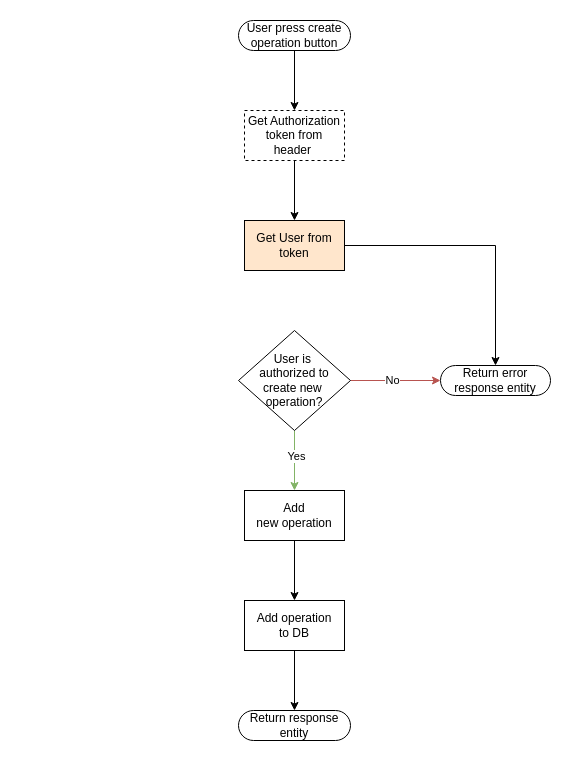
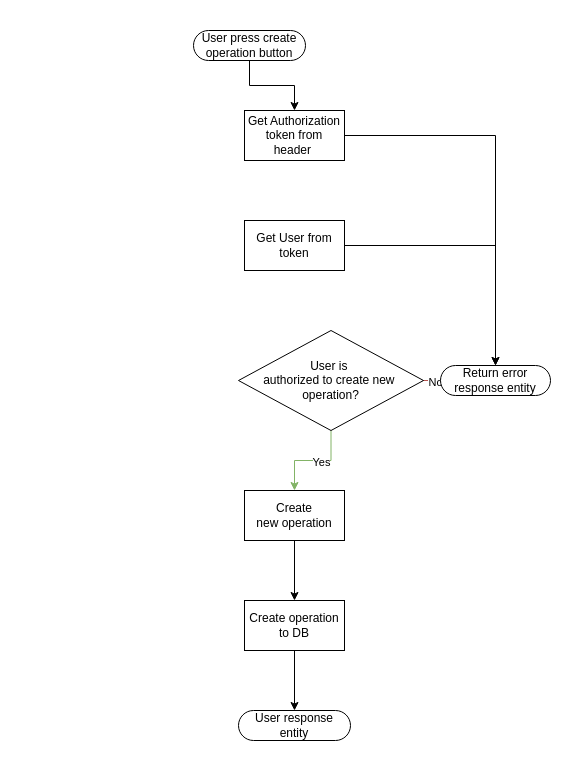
  <mxCell id="0" />
  <mxCell id="1" parent="0" />
  <mxCell id="2" style="edgeStyle=orthogonalEdgeStyle;rounded=0;orthogonalLoop=1;jettySize=auto;html=1;entryX=0.5;entryY=0.5;entryDx=0;entryDy=-15;entryPerimeter=0;" parent="1" edge="1"><mxGeometry relative="1" as="geometry"><mxPoint x="294" y="510" as="targetPoint" /></mxGeometry></mxCell>
  <mxCell id="3" style="edgeStyle=orthogonalEdgeStyle;rounded=0;orthogonalLoop=1;jettySize=auto;html=1;" parent="1" edge="1"><mxGeometry relative="1" as="geometry"><mxPoint x="20" y="690" as="sourcePoint" /></mxGeometry></mxCell>
  <mxCell id="4" style="edgeStyle=orthogonalEdgeStyle;rounded=0;orthogonalLoop=1;jettySize=auto;html=1;" edge="1" parent="1" source="5" target="12"><mxGeometry relative="1" as="geometry" /></mxCell>
- <mxCell id="5" value="User press create operation button" style="html=1;dashed=0;whiteSpace=wrap;shape=mxgraph.dfd.start" vertex="1" parent="1"><mxGeometry x="238" y="20" width="112" height="30" as="geometry" /></mxCell>
+ <mxCell id="5" value="User press create operation button" style="html=1;dashed=0;whiteSpace=wrap;shape=mxgraph.dfd.start" vertex="1" parent="1"><mxGeometry x="193" y="30" width="112" height="30" as="geometry" /></mxCell>
  <mxCell id="6" style="edgeStyle=orthogonalEdgeStyle;rounded=0;orthogonalLoop=1;jettySize=auto;html=1;" edge="1" parent="1" source="7" target="9"><mxGeometry relative="1" as="geometry" /></mxCell>
- <mxCell id="7" value="Add new&amp;nbsp;operation" style="html=1;dashed=0;whiteSpace=wrap;" vertex="1" parent="1"><mxGeometry x="244" y="490" width="100" height="50" as="geometry" /></mxCell>
+ <mxCell id="7" value="Create new&amp;nbsp;operation" style="html=1;dashed=0;whiteSpace=wrap;" vertex="1" parent="1"><mxGeometry x="244" y="490" width="100" height="50" as="geometry" /></mxCell>
  <mxCell id="8" style="edgeStyle=orthogonalEdgeStyle;rounded=0;orthogonalLoop=1;jettySize=auto;html=1;" edge="1" parent="1" source="9" target="10"><mxGeometry relative="1" as="geometry" /></mxCell>
- <mxCell id="9" value="&lt;div&gt;Add&amp;nbsp;operation&lt;/div&gt;&lt;div&gt;to DB&lt;/div&gt;" style="html=1;dashed=0;whiteSpace=wrap;" vertex="1" parent="1"><mxGeometry x="244" y="600" width="100" height="50" as="geometry" /></mxCell>
- <mxCell id="10" value="Return response entity" style="html=1;dashed=0;whiteSpace=wrap;shape=mxgraph.dfd.start" vertex="1" parent="1"><mxGeometry x="238" y="710" width="112" height="30" as="geometry" /></mxCell>
- <mxCell id="11" style="edgeStyle=orthogonalEdgeStyle;rounded=0;orthogonalLoop=1;jettySize=auto;html=1;" edge="1" parent="1" source="12" target="19"><mxGeometry relative="1" as="geometry" /></mxCell>
- <mxCell id="12" value="Get Authorization token from header&amp;nbsp;" style="html=1;dashed=1;whiteSpace=wrap;" vertex="1" parent="1"><mxGeometry x="244" y="110" width="100" height="50" as="geometry" /></mxCell>
+ <mxCell id="9" value="&lt;div&gt;Create&amp;nbsp;operation&lt;/div&gt;&lt;div&gt;to DB&lt;/div&gt;" style="html=1;dashed=0;whiteSpace=wrap;" vertex="1" parent="1"><mxGeometry x="244" y="600" width="100" height="50" as="geometry" /></mxCell>
+ <mxCell id="10" value="User response entity" style="html=1;dashed=0;whiteSpace=wrap;shape=mxgraph.dfd.start" vertex="1" parent="1"><mxGeometry x="238" y="710" width="112" height="30" as="geometry" /></mxCell>
+ <mxCell id="11" style="edgeStyle=orthogonalEdgeStyle;rounded=0;orthogonalLoop=1;jettySize=auto;html=1;" edge="1" parent="1" source="12" target="20"><mxGeometry relative="1" as="geometry" /></mxCell>
+ <mxCell id="12" value="Get Authorization token from header&amp;nbsp;" style="html=1;dashed=0;whiteSpace=wrap;" vertex="1" parent="1"><mxGeometry x="244" y="110" width="100" height="50" as="geometry" /></mxCell>
  <mxCell id="13" style="edgeStyle=orthogonalEdgeStyle;rounded=0;orthogonalLoop=1;jettySize=auto;html=1;fillColor=#d5e8d4;strokeColor=#82b366;" edge="1" parent="1" source="17" target="7"><mxGeometry relative="1" as="geometry" /></mxCell>
  <mxCell id="14" value="Yes" style="edgeLabel;html=1;align=center;verticalAlign=middle;resizable=0;points=[];" vertex="1" connectable="0" parent="13"><mxGeometry x="-0.172" y="1" relative="1" as="geometry"><mxPoint as="offset" /></mxGeometry></mxCell>
  <mxCell id="15" style="edgeStyle=orthogonalEdgeStyle;rounded=0;orthogonalLoop=1;jettySize=auto;html=1;fillColor=#f8cecc;strokeColor=#b85450;" edge="1" parent="1" source="17" target="20"><mxGeometry relative="1" as="geometry" /></mxCell>
  <mxCell id="16" value="No" style="edgeLabel;html=1;align=center;verticalAlign=middle;resizable=0;points=[];" vertex="1" connectable="0" parent="15"><mxGeometry x="-0.082" y="1" relative="1" as="geometry"><mxPoint as="offset" /></mxGeometry></mxCell>
- <mxCell id="17" value="&lt;div&gt;User&amp;nbsp;is&amp;nbsp;&lt;/div&gt;&lt;div&gt;authorized to create&amp;nbsp;new&amp;nbsp;&lt;/div&gt;&lt;div&gt;operation?&lt;/div&gt;" style="shape=rhombus;html=1;dashed=0;whiteSpace=wrap;perimeter=rhombusPerimeter;" vertex="1" parent="1"><mxGeometry x="238" y="330" width="112" height="100" as="geometry" /></mxCell>
+ <mxCell id="17" value="&lt;div&gt;User&amp;nbsp;is&amp;nbsp;&lt;/div&gt;&lt;div&gt;authorized to create&amp;nbsp;new&amp;nbsp;&lt;/div&gt;&lt;div&gt;operation?&lt;/div&gt;" style="shape=rhombus;html=1;dashed=0;whiteSpace=wrap;perimeter=rhombusPerimeter;" vertex="1" parent="1"><mxGeometry x="238" y="330" width="185" height="100" as="geometry" /></mxCell>
  <mxCell id="18" style="edgeStyle=orthogonalEdgeStyle;rounded=0;orthogonalLoop=1;jettySize=auto;html=1;" edge="1" parent="1" source="19" target="20"><mxGeometry relative="1" as="geometry" /></mxCell>
- <mxCell id="19" value="Get User from token" style="html=1;dashed=0;whiteSpace=wrap;fillColor=#ffe6cc;" vertex="1" parent="1"><mxGeometry x="244" y="220" width="100" height="50" as="geometry" /></mxCell>
+ <mxCell id="19" value="Get User from token" style="html=1;dashed=0;whiteSpace=wrap;" vertex="1" parent="1"><mxGeometry x="244" y="220" width="100" height="50" as="geometry" /></mxCell>
  <mxCell id="20" value="Return error response entity" style="html=1;dashed=0;whiteSpace=wrap;shape=mxgraph.dfd.start" vertex="1" parent="1"><mxGeometry x="440" y="365" width="110" height="30" as="geometry" /></mxCell>
